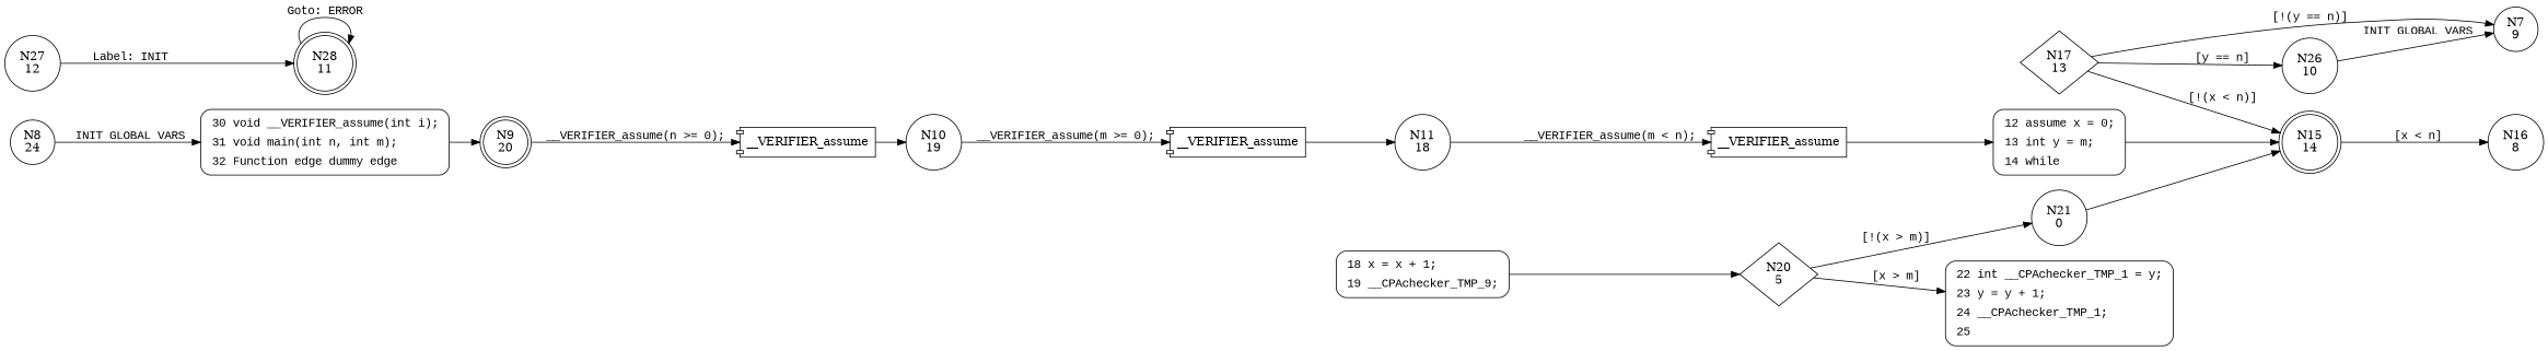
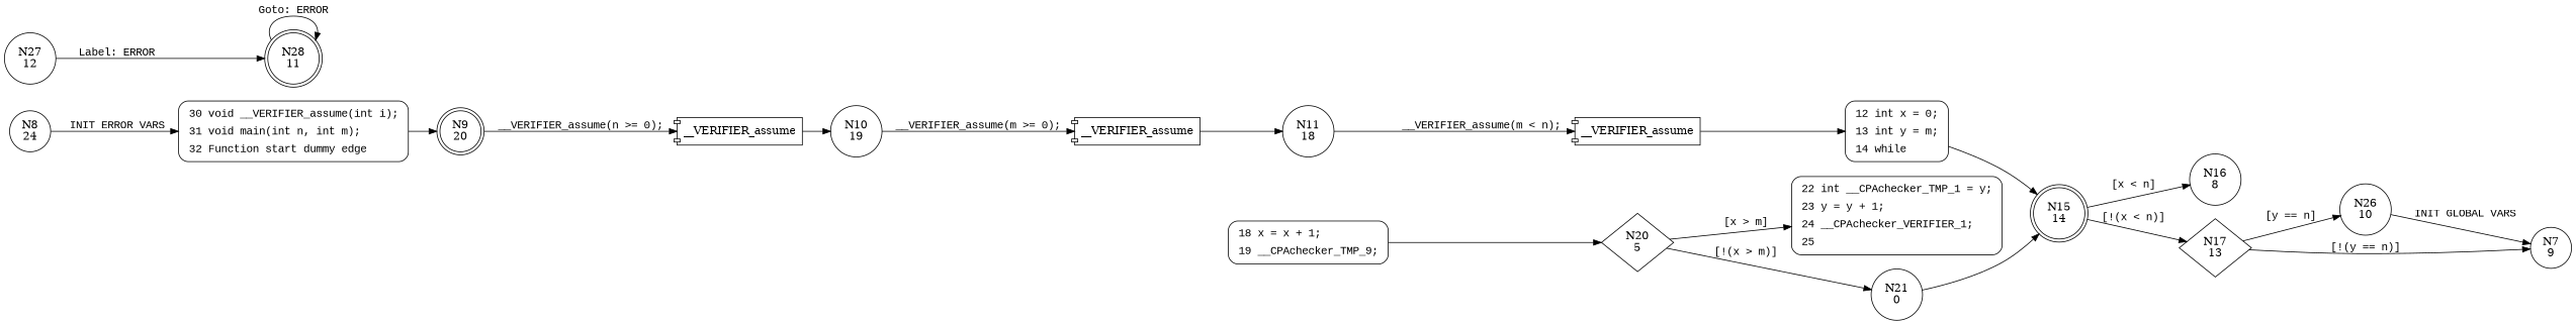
  digraph {
    rankdir=LR
    node [shape=circle]
    edge [fontname="Courier New"]
    n1 [label="N8\n24"]
-   n2 [fillcolor=white fontname="Courier New" label=<<table border="0" cellborder="0" cellpadding="3" bgcolor="white"><tr><td align="right">30</td><td align="left">void __VERIFIER_assume(int i);</td></tr><tr><td align="right">31</td><td align="left">void main(int n, int m);</td></tr><tr><td align="right">32</td><td align="left">Function edge dummy edge</td></tr></table>> penwidth=1 shape=Mrecord style="filled,bold"]
+   n2 [fillcolor=white fontname="Courier New" label=<<table border="0" cellborder="0" cellpadding="3" bgcolor="white"><tr><td align="right">30</td><td align="left">void __VERIFIER_assume(int i);</td></tr><tr><td align="right">31</td><td align="left">void main(int n, int m);</td></tr><tr><td align="right">32</td><td align="left">Function start dummy edge</td></tr></table>> penwidth=1 shape=Mrecord style="filled,bold"]
    n3 [label="N9\n20" shape=doublecircle]
    n4 [label=__VERIFIER_assume shape=component]
    n5 [label="N10\n19"]
    n6 [label=__VERIFIER_assume shape=component]
    n7 [label="N11\n18"]
    n8 [label=__VERIFIER_assume shape=component]
-   n9 [fillcolor=white fontname="Courier New" label=<<table border="0" cellborder="0" cellpadding="3" bgcolor="white"><tr><td align="right">12</td><td align="left">assume x = 0;</td></tr><tr><td align="right">13</td><td align="left">int y = m;</td></tr><tr><td align="right">14</td><td align="left">while</td></tr></table>> penwidth=1 shape=Mrecord style="filled,bold"]
+   n9 [fillcolor=white fontname="Courier New" label=<<table border="0" cellborder="0" cellpadding="3" bgcolor="white"><tr><td align="right">12</td><td align="left">int x = 0;</td></tr><tr><td align="right">13</td><td align="left">int y = m;</td></tr><tr><td align="right">14</td><td align="left">while</td></tr></table>> penwidth=1 shape=Mrecord style="filled,bold"]
    n10 [label="N15\n14" shape=doublecircle]
    n11 [label="N16\n8"]
    n12 [label="N17\n13" shape=diamond]
    n13 [label="N26\n10"]
    n14 [label="N7\n9"]
    n15 [fillcolor=white fontname="Courier New" label=<<table border="0" cellborder="0" cellpadding="3" bgcolor="white"><tr><td align="right">18</td><td align="left">x = x + 1;</td></tr><tr><td align="right">19</td><td align="left">__CPAchecker_TMP_9;</td></tr></table>> penwidth=1 shape=Mrecord style="filled,bold"]
    n16 [label="N20\n5" shape=diamond]
    n17 [label="N27\n12"]
    n18 [label="N28\n11" shape=doublecircle]
-   n19 [fillcolor=white fontname="Courier New" label=<<table border="0" cellborder="0" cellpadding="3" bgcolor="white"><tr><td align="right">22</td><td align="left">int __CPAchecker_TMP_1 = y;</td></tr><tr><td align="right">23</td><td align="left">y = y + 1;</td></tr><tr><td align="right">24</td><td align="left">__CPAchecker_TMP_1;</td></tr><tr><td align="right">25</td><td align="left"></td></tr></table>> penwidth=1 shape=Mrecord style="filled,bold"]
+   n19 [fillcolor=white fontname="Courier New" label=<<table border="0" cellborder="0" cellpadding="3" bgcolor="white"><tr><td align="right">22</td><td align="left">int __CPAchecker_TMP_1 = y;</td></tr><tr><td align="right">23</td><td align="left">y = y + 1;</td></tr><tr><td align="right">24</td><td align="left">__CPAchecker_VERIFIER_1;</td></tr><tr><td align="right">25</td><td align="left"></td></tr></table>> penwidth=1 shape=Mrecord style="filled,bold"]
    n20 [label="N21\n0"]
-   n1 -> n2 [label="INIT GLOBAL VARS"]
+   n1 -> n2 [label="INIT ERROR VARS"]
    n2 -> n3 [fontname=""]
    n3 -> n4 [label="__VERIFIER_assume(n >= 0);"]
    n4 -> n5
    n5 -> n6 [label="__VERIFIER_assume(m >= 0);"]
    n6 -> n7
    n7 -> n8 [label="__VERIFIER_assume(m < n);"]
    n8 -> n9
    n9 -> n10 [fontname=""]
    n10 -> n11 [label="[x < n]"]
-   n12 -> n10 [label="[!(x < n)]"]
+   n10 -> n12 [label="[!(x < n)]"]
    n12 -> n13 [label="[y == n]"]
    n12 -> n14 [label="[!(y == n)]"]
    n13 -> n14 [label="INIT GLOBAL VARS"]
    n15 -> n16 [fontname=""]
    n16 -> n19 [label="[x > m]"]
    n16 -> n20 [label="[!(x > m)]"]
-   n17 -> n18 [label="Label: INIT"]
+   n17 -> n18 [label="Label: ERROR"]
    n18 -> n18 [label="Goto: ERROR"]
    n20 -> n10
  }
